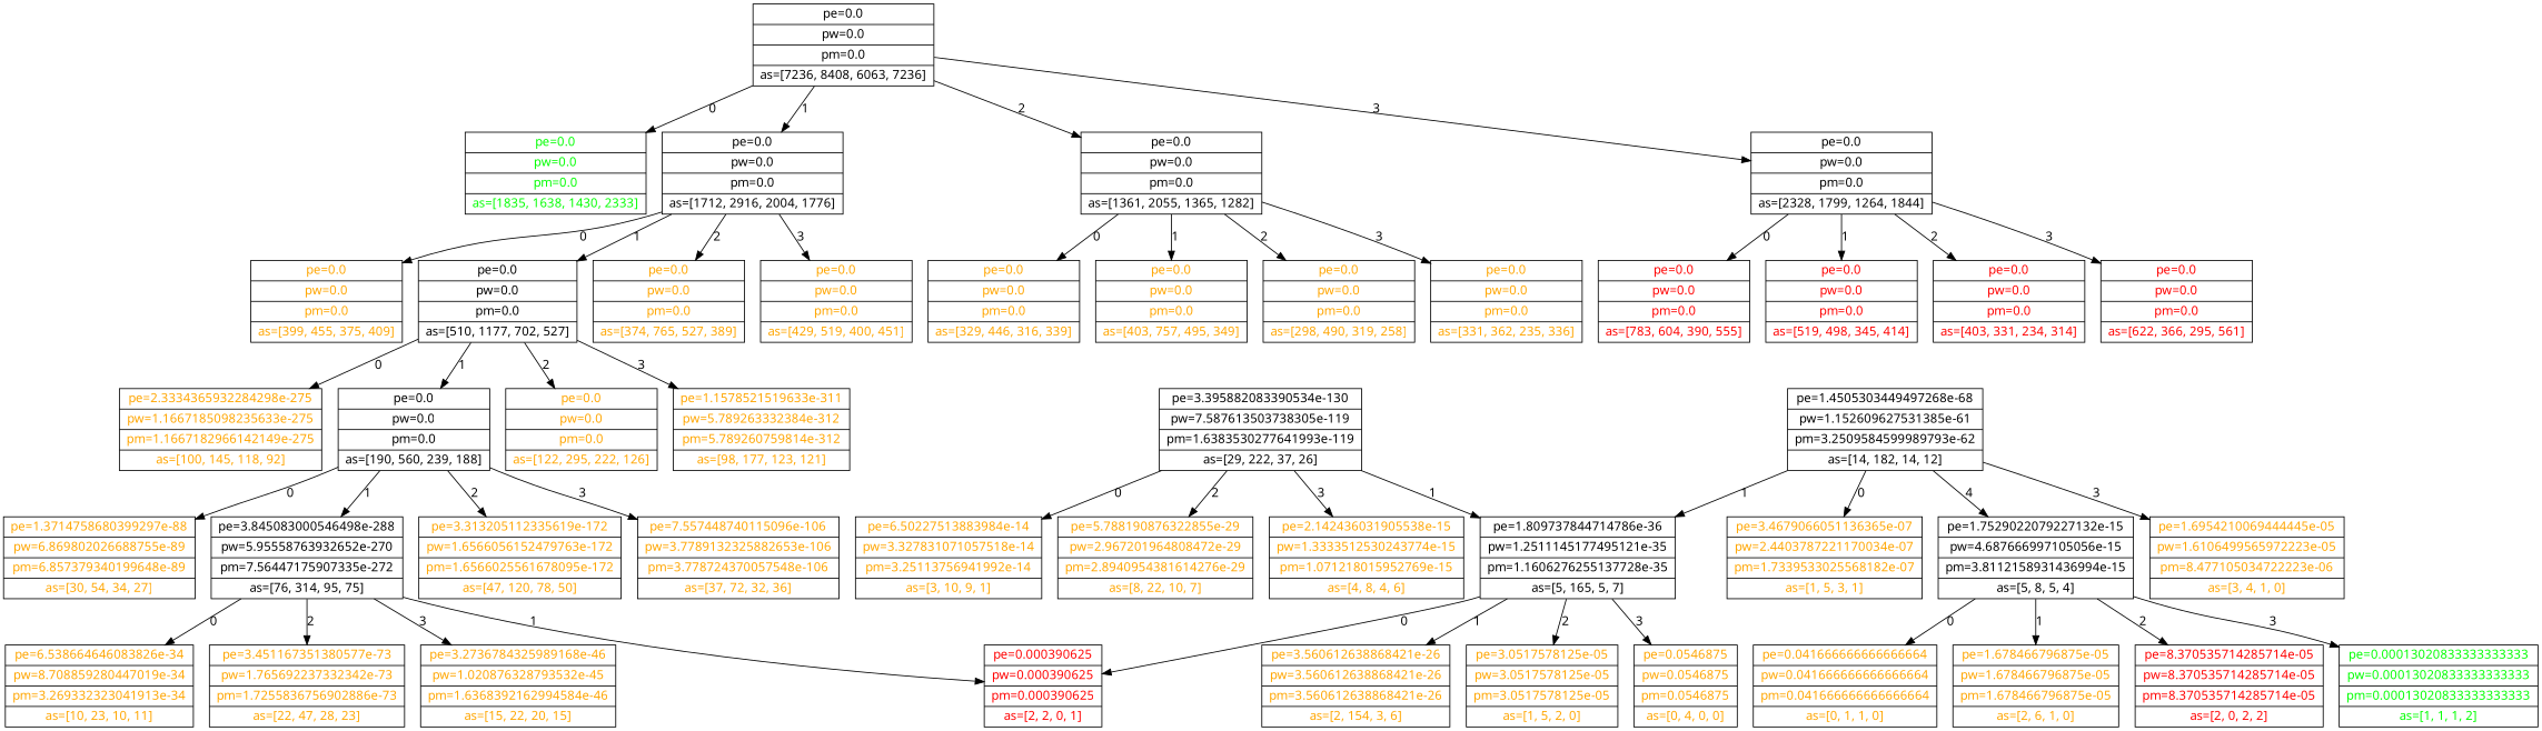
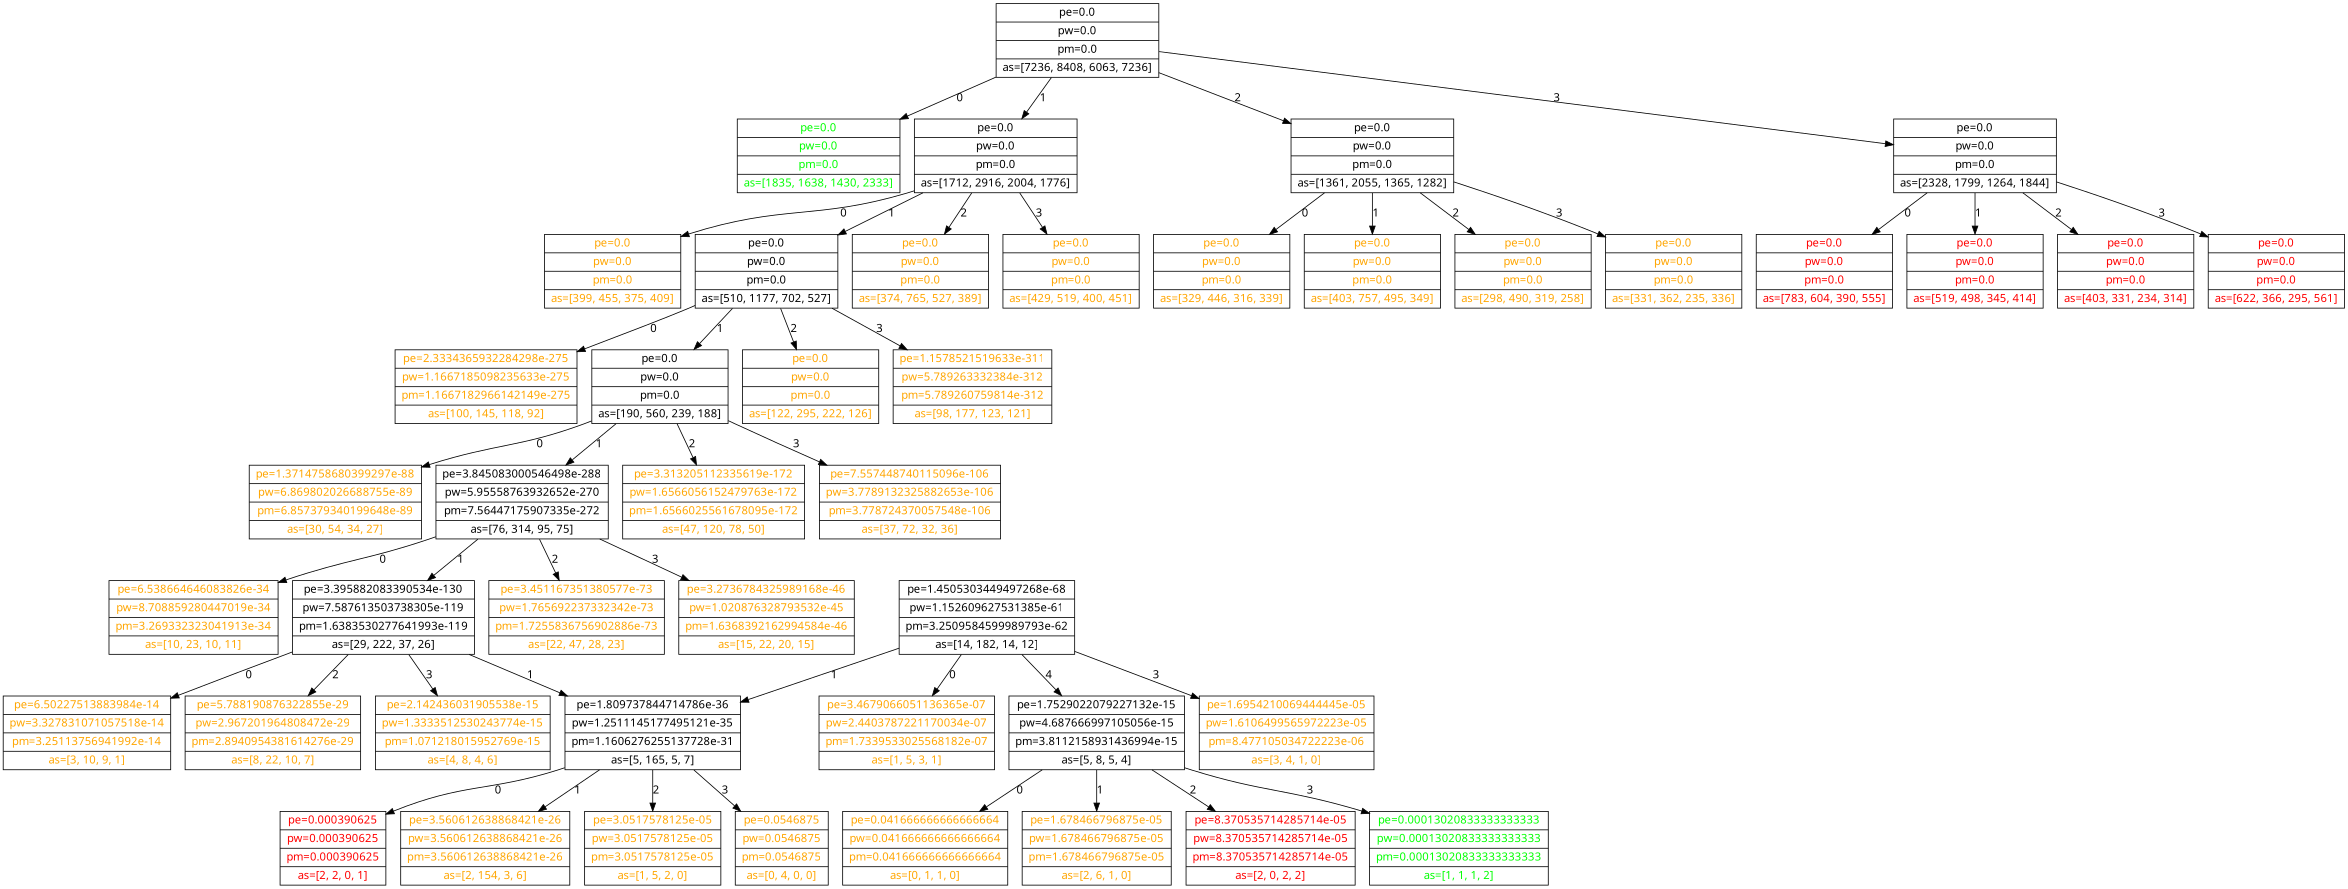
  digraph {
    fontname="Noto Sans"
    node [fontname="Noto Sans" shape=record fontcolor=orange]
    edge [fontname="Noto Sans"]
    n1 [label="{pe=0.0 | pw=0.0 | pm=0.0 | as=[7236, 8408, 6063, 7236]}" fontcolor=""]
    n2 [fontcolor=green label="{pe=0.0 | pw=0.0 | pm=0.0 | as=[1835, 1638, 1430, 2333]}"]
    n3 [label="{pe=0.0 | pw=0.0 | pm=0.0 | as=[1712, 2916, 2004, 1776]}" fontcolor=""]
    n4 [label="{pe=0.0 | pw=0.0 | pm=0.0 | as=[1361, 2055, 1365, 1282]}" fontcolor=""]
    n5 [label="{pe=0.0 | pw=0.0 | pm=0.0 | as=[2328, 1799, 1264, 1844]}" fontcolor=""]
    n6 [label="{pe=0.0 | pw=0.0 | pm=0.0 | as=[399, 455, 375, 409]}"]
    n7 [label="{pe=0.0 | pw=0.0 | pm=0.0 | as=[510, 1177, 702, 527]}" fontcolor=""]
    n8 [label="{pe=0.0 | pw=0.0 | pm=0.0 | as=[374, 765, 527, 389]}"]
    n9 [label="{pe=0.0 | pw=0.0 | pm=0.0 | as=[429, 519, 400, 451]}"]
    n10 [label="{pe=0.0 | pw=0.0 | pm=0.0 | as=[329, 446, 316, 339]}"]
    n11 [label="{pe=0.0 | pw=0.0 | pm=0.0 | as=[403, 757, 495, 349]}"]
    n12 [label="{pe=0.0 | pw=0.0 | pm=0.0 | as=[298, 490, 319, 258]}"]
    n13 [label="{pe=0.0 | pw=0.0 | pm=0.0 | as=[331, 362, 235, 336]}"]
    n14 [fontcolor=red label="{pe=0.0 | pw=0.0 | pm=0.0 | as=[783, 604, 390, 555]}"]
    n15 [fontcolor=red label="{pe=0.0 | pw=0.0 | pm=0.0 | as=[519, 498, 345, 414]}"]
    n16 [fontcolor=red label="{pe=0.0 | pw=0.0 | pm=0.0 | as=[403, 331, 234, 314]}"]
    n17 [fontcolor=red label="{pe=0.0 | pw=0.0 | pm=0.0 | as=[622, 366, 295, 561]}"]
    n18 [label="{pe=2.3334365932284298e-275 | pw=1.1667185098235633e-275 | pm=1.1667182966142149e-275 | as=[100, 145, 118, 92]}"]
    n19 [label="{pe=0.0 | pw=0.0 | pm=0.0 | as=[190, 560, 239, 188]}" fontcolor=""]
    n20 [label="{pe=0.0 | pw=0.0 | pm=0.0 | as=[122, 295, 222, 126]}"]
    n21 [label="{pe=1.1578521519633e-311 | pw=5.789263332384e-312 | pm=5.789260759814e-312 | as=[98, 177, 123, 121]}"]
    n22 [label="{pe=1.3714758680399297e-88 | pw=6.869802026688755e-89 | pm=6.857379340199648e-89 | as=[30, 54, 34, 27]}"]
    n23 [label="{pe=3.845083000546498e-288 | pw=5.95558763932652e-270 | pm=7.56447175907335e-272 | as=[76, 314, 95, 75]}" fontcolor=""]
    n24 [label="{pe=3.313205112335619e-172 | pw=1.6566056152479763e-172 | pm=1.6566025561678095e-172 | as=[47, 120, 78, 50]}"]
    n25 [label="{pe=7.557448740115096e-106 | pw=3.7789132325882653e-106 | pm=3.778724370057548e-106 | as=[37, 72, 32, 36]}"]
    n26 [label="{pe=6.538664646083826e-34 | pw=8.708859280447019e-34 | pm=3.269332323041913e-34 | as=[10, 23, 10, 11]}"]
    n27 [label="{pe=3.395882083390534e-130 | pw=7.587613503738305e-119 | pm=1.6383530277641993e-119 | as=[29, 222, 37, 26]}" fontcolor=""]
    n28 [label="{pe=3.451167351380577e-73 | pw=1.765692237332342e-73 | pm=1.7255836756902886e-73 | as=[22, 47, 28, 23]}"]
    n29 [label="{pe=3.2736784325989168e-46 | pw=1.020876328793532e-45 | pm=1.6368392162994584e-46 | as=[15, 22, 20, 15]}"]
    n30 [label="{pe=6.50227513883984e-14 | pw=3.327831071057518e-14 | pm=3.25113756941992e-14 | as=[3, 10, 9, 1]}"]
    n31 [label="{pe=5.788190876322855e-29 | pw=2.967201964808472e-29 | pm=2.8940954381614276e-29 | as=[8, 22, 10, 7]}"]
    n32 [label="{pe=2.142436031905538e-15 | pw=1.3333512530243774e-15 | pm=1.071218015952769e-15 | as=[4, 8, 4, 6]}"]
-   n33 [label="{pe=1.809737844714786e-36 | pw=1.2511145177495121e-35 | pm=1.1606276255137728e-35 | as=[5, 165, 5, 7]}" fontcolor=""]
+   n33 [label="{pe=1.809737844714786e-36 | pw=1.2511145177495121e-35 | pm=1.1606276255137728e-31 | as=[5, 165, 5, 7]}" fontcolor=""]
    n34 [label="{pe=1.4505303449497268e-68 | pw=1.152609627531385e-61 | pm=3.2509584599989793e-62 | as=[14, 182, 14, 12]}" fontcolor=""]
    n35 [label="{pe=3.4679066051136365e-07 | pw=2.4403787221170034e-07 | pm=1.7339533025568182e-07 | as=[1, 5, 3, 1]}"]
    n36 [label="{pe=1.7529022079227132e-15 | pw=4.687666997105056e-15 | pm=3.8112158931436994e-15 | as=[5, 8, 5, 4]}" fontcolor=""]
    n37 [label="{pe=1.6954210069444445e-05 | pw=1.6106499565972223e-05 | pm=8.477105034722223e-06 | as=[3, 4, 1, 0]}"]
    n38 [fontcolor=red label="{pe=0.000390625 | pw=0.000390625 | pm=0.000390625 | as=[2, 2, 0, 1]}"]
    n39 [label="{pe=3.560612638868421e-26 | pw=3.560612638868421e-26 | pm=3.560612638868421e-26 | as=[2, 154, 3, 6]}"]
    n40 [label="{pe=3.0517578125e-05 | pw=3.0517578125e-05 | pm=3.0517578125e-05 | as=[1, 5, 2, 0]}"]
    n41 [label="{pe=0.0546875 | pw=0.0546875 | pm=0.0546875 | as=[0, 4, 0, 0]}"]
    n42 [label="{pe=0.041666666666666664 | pw=0.041666666666666664 | pm=0.041666666666666664 | as=[0, 1, 1, 0]}"]
    n43 [label="{pe=1.678466796875e-05 | pw=1.678466796875e-05 | pm=1.678466796875e-05 | as=[2, 6, 1, 0]}"]
    n44 [fontcolor=red label="{pe=8.370535714285714e-05 | pw=8.370535714285714e-05 | pm=8.370535714285714e-05 | as=[2, 0, 2, 2]}"]
    n45 [fontcolor=green label="{pe=0.00013020833333333333 | pw=0.00013020833333333333 | pm=0.00013020833333333333 | as=[1, 1, 1, 2]}"]
    n1 -> n2 [label=0]
    n1 -> n3 [label=1]
    n1 -> n4 [label=2]
    n1 -> n5 [label=3]
    n3 -> n6 [label=0]
    n3 -> n7 [label=1]
    n3 -> n8 [label=2]
    n3 -> n9 [label=3]
    n4 -> n10 [label=0]
    n4 -> n11 [label=1]
    n4 -> n12 [label=2]
    n4 -> n13 [label=3]
    n5 -> n14 [label=0]
    n5 -> n15 [label=1]
    n5 -> n16 [label=2]
    n5 -> n17 [label=3]
    n7 -> n18 [label=0]
    n7 -> n19 [label=1]
    n7 -> n20 [label=2]
    n7 -> n21 [label=3]
    n19 -> n22 [label=0]
    n19 -> n23 [label=1]
    n19 -> n24 [label=2]
    n19 -> n25 [label=3]
    n23 -> n26 [label=0]
-   n23 -> n38 [label=1]
+   n23 -> n27 [label=1]
    n23 -> n28 [label=2]
    n23 -> n29 [label=3]
    n27 -> n30 [label=0]
    n27 -> n31 [label=2]
    n27 -> n32 [label=3]
    n27 -> n33 [label=1]
    n33 -> n38 [label=0]
    n33 -> n39 [label=1]
    n33 -> n40 [label=2]
    n33 -> n41 [label=3]
    n34 -> n33 [label=1]
    n34 -> n35 [label=0]
    n34 -> n36 [label=4]
    n34 -> n37 [label=3]
    n36 -> n42 [label=0]
    n36 -> n43 [label=1]
    n36 -> n44 [label=2]
    n36 -> n45 [label=3]
  }
